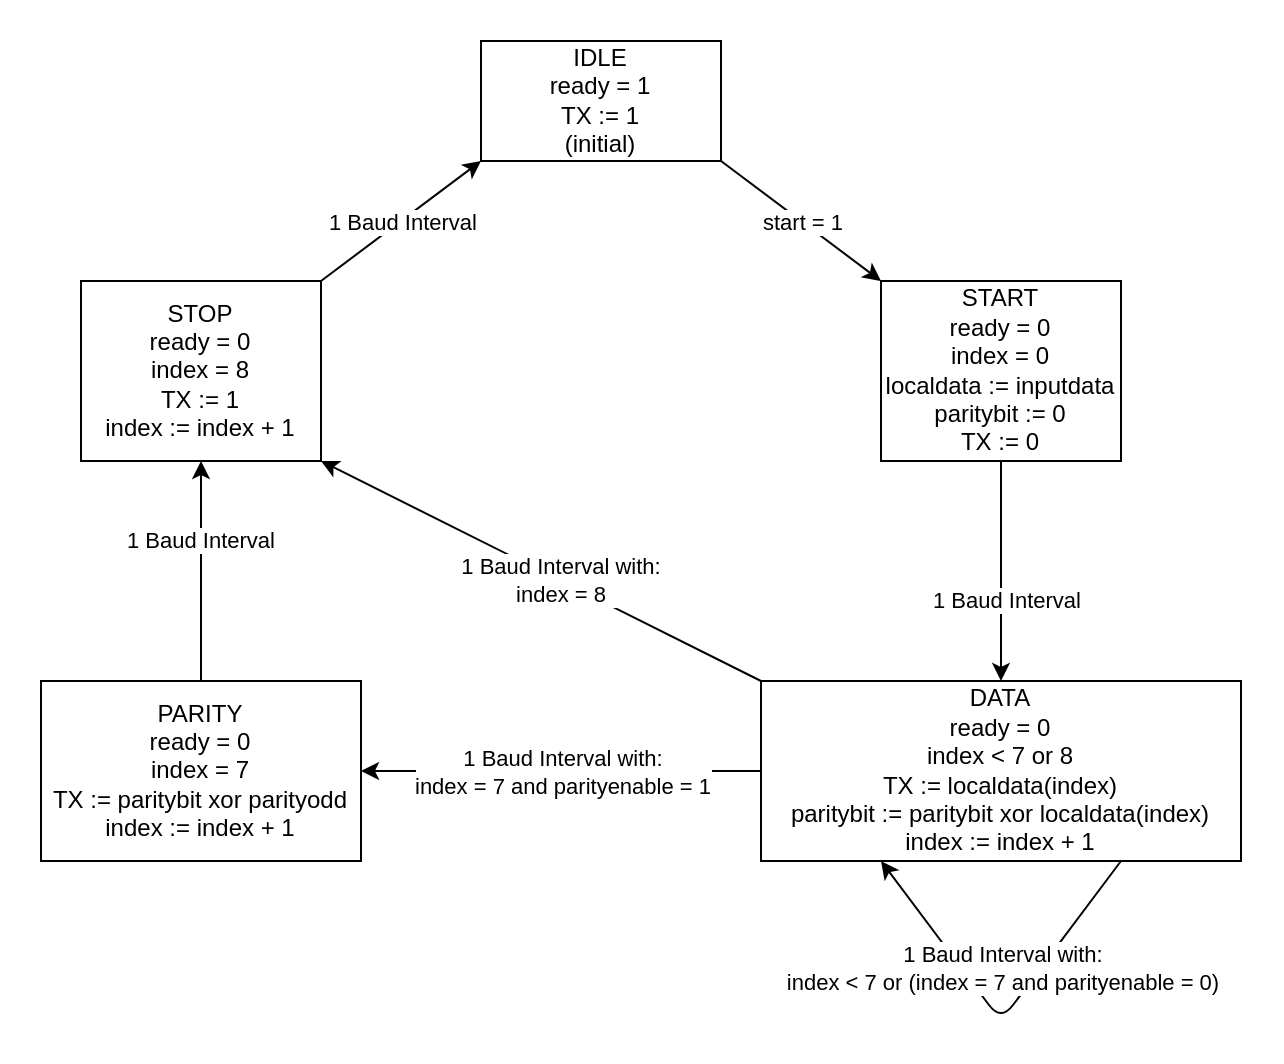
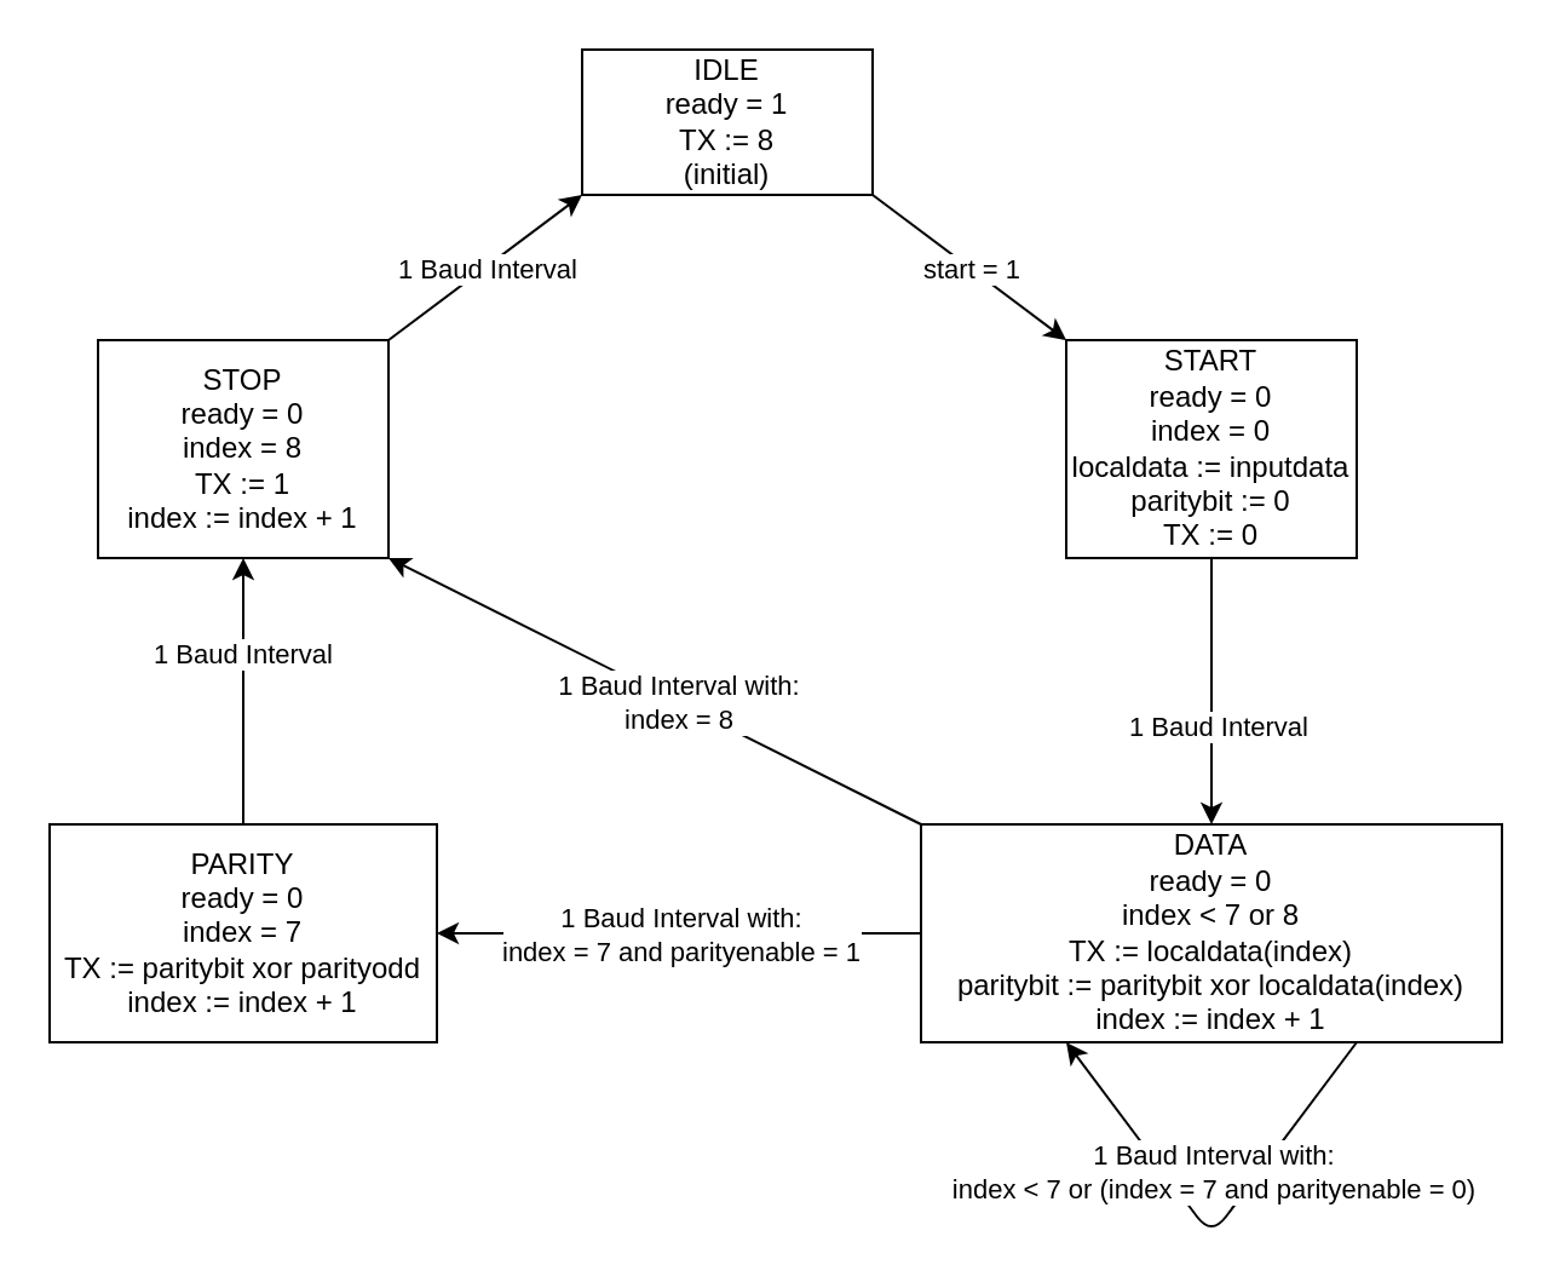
  <mxCell id="0" />
  <mxCell id="1" parent="0" />
- <mxCell id="2" value="IDLE&lt;br&gt;ready = 1&lt;br&gt;TX := 1&lt;br&gt;(initial)" style="rounded=0;whiteSpace=wrap;html=1;" vertex="1" parent="1"><mxGeometry x="240" y="20" width="120" height="60" as="geometry" /></mxCell>
+ <mxCell id="2" value="IDLE&lt;br&gt;ready = 1&lt;br&gt;TX := 8&lt;br&gt;(initial)" style="rounded=0;whiteSpace=wrap;html=1;" vertex="1" parent="1"><mxGeometry x="240" y="20" width="120" height="60" as="geometry" /></mxCell>
  <mxCell id="3" value="START&lt;br&gt;ready = 0&lt;br&gt;index = 0&lt;br&gt;localdata := inputdata&lt;br&gt;paritybit := 0&lt;br&gt;TX := 0" style="rounded=0;whiteSpace=wrap;html=1;" vertex="1" parent="1"><mxGeometry x="440" y="140" width="120" height="90" as="geometry" /></mxCell>
  <mxCell id="4" value="STOP&lt;br&gt;ready = 0&lt;br&gt;index = 8&lt;br&gt;TX := 1&lt;br&gt;index := index + 1" style="rounded=0;whiteSpace=wrap;html=1;" vertex="1" parent="1"><mxGeometry x="40" y="140" width="120" height="90" as="geometry" /></mxCell>
  <mxCell id="5" value="PARITY&lt;br&gt;ready = 0&lt;br&gt;index = 7&lt;br&gt;TX := paritybit xor parityodd&lt;br&gt;index := index + 1" style="rounded=0;whiteSpace=wrap;html=1;" vertex="1" parent="1"><mxGeometry x="20" y="340" width="160" height="90" as="geometry" /></mxCell>
  <mxCell id="6" value="DATA&lt;br&gt;ready = 0&lt;br&gt;index &amp;lt; 7 or 8&lt;br&gt;TX := localdata(index)&lt;br&gt;paritybit := paritybit xor localdata(index)&lt;br&gt;index := index + 1" style="rounded=0;whiteSpace=wrap;html=1;" vertex="1" parent="1"><mxGeometry x="380" y="340" width="240" height="90" as="geometry" /></mxCell>
  <mxCell id="7" value="" style="endArrow=classic;html=1;exitX=1;exitY=1;exitDx=0;exitDy=0;entryX=0;entryY=0;entryDx=0;entryDy=0;" edge="1" parent="1" source="2" target="3"><mxGeometry width="50" height="50" relative="1" as="geometry"><mxPoint x="240" y="250" as="sourcePoint" /><mxPoint x="290" y="200" as="targetPoint" /></mxGeometry></mxCell>
  <mxCell id="8" value="start = 1" style="edgeLabel;html=1;align=center;verticalAlign=middle;resizable=0;points=[];" vertex="1" connectable="0" parent="7"><mxGeometry x="0.384" y="-1" relative="1" as="geometry"><mxPoint x="-14.6" y="-12.2" as="offset" /></mxGeometry></mxCell>
  <mxCell id="9" value="" style="endArrow=classic;html=1;exitX=0.5;exitY=1;exitDx=0;exitDy=0;entryX=0.5;entryY=0;entryDx=0;entryDy=0;" edge="1" parent="1" source="3" target="6"><mxGeometry width="50" height="50" relative="1" as="geometry"><mxPoint x="240" y="250" as="sourcePoint" /><mxPoint x="290" y="200" as="targetPoint" /></mxGeometry></mxCell>
  <mxCell id="10" value="1 Baud Interval" style="edgeLabel;html=1;align=center;verticalAlign=middle;resizable=0;points=[];" vertex="1" connectable="0" parent="9"><mxGeometry x="0.255" y="2" relative="1" as="geometry"><mxPoint as="offset" /></mxGeometry></mxCell>
  <mxCell id="11" value="" style="endArrow=classic;html=1;exitX=0.75;exitY=1;exitDx=0;exitDy=0;entryX=0.25;entryY=1;entryDx=0;entryDy=0;edgeStyle=elbowEdgeStyle;" edge="1" parent="1" source="6" target="6"><mxGeometry width="50" height="50" relative="1" as="geometry"><mxPoint x="240" y="200" as="sourcePoint" /><mxPoint x="290" y="150" as="targetPoint" /><Array as="points"><mxPoint x="500" y="510" /></Array></mxGeometry></mxCell>
  <mxCell id="12" value="1 Baud Interval with:&lt;br&gt;index &amp;lt; 7 or (index = 7 and parityenable = 0)" style="edgeLabel;html=1;align=center;verticalAlign=middle;resizable=0;points=[];" vertex="1" connectable="0" parent="11"><mxGeometry x="-0.372" y="5" relative="1" as="geometry"><mxPoint x="-26.2" as="offset" /></mxGeometry></mxCell>
  <mxCell id="13" value="" style="endArrow=classic;html=1;entryX=1;entryY=0.5;entryDx=0;entryDy=0;exitX=0;exitY=0.5;exitDx=0;exitDy=0;" edge="1" parent="1" source="6" target="5"><mxGeometry width="50" height="50" relative="1" as="geometry"><mxPoint x="240" y="230" as="sourcePoint" /><mxPoint x="290" y="180" as="targetPoint" /></mxGeometry></mxCell>
  <mxCell id="14" value="1 Baud Interval with:&lt;br&gt;index = 7 and parityenable = 1" style="edgeLabel;html=1;align=center;verticalAlign=middle;resizable=0;points=[];" vertex="1" connectable="0" parent="13"><mxGeometry x="-0.21" y="-1" relative="1" as="geometry"><mxPoint x="-21" y="1" as="offset" /></mxGeometry></mxCell>
  <mxCell id="15" value="" style="endArrow=classic;html=1;entryX=1;entryY=1;entryDx=0;entryDy=0;exitX=0;exitY=0;exitDx=0;exitDy=0;" edge="1" parent="1" source="6" target="4"><mxGeometry width="50" height="50" relative="1" as="geometry"><mxPoint x="240" y="220" as="sourcePoint" /><mxPoint x="290" y="170" as="targetPoint" /></mxGeometry></mxCell>
  <mxCell id="16" value="1 Baud Interval with:&lt;br&gt;index = 8" style="edgeLabel;html=1;align=center;verticalAlign=middle;resizable=0;points=[];" vertex="1" connectable="0" parent="15"><mxGeometry x="-0.302" relative="1" as="geometry"><mxPoint x="-23.08" y="-11.54" as="offset" /></mxGeometry></mxCell>
  <mxCell id="17" value="" style="endArrow=classic;html=1;entryX=0.5;entryY=1;entryDx=0;entryDy=0;exitX=0.5;exitY=0;exitDx=0;exitDy=0;" edge="1" parent="1" source="5" target="4"><mxGeometry width="50" height="50" relative="1" as="geometry"><mxPoint x="240" y="210" as="sourcePoint" /><mxPoint x="290" y="160" as="targetPoint" /></mxGeometry></mxCell>
  <mxCell id="18" value="1 Baud Interval" style="edgeLabel;html=1;align=center;verticalAlign=middle;resizable=0;points=[];" vertex="1" connectable="0" parent="17"><mxGeometry x="0.291" y="1" relative="1" as="geometry"><mxPoint as="offset" /></mxGeometry></mxCell>
  <mxCell id="19" value="" style="endArrow=classic;html=1;entryX=0;entryY=1;entryDx=0;entryDy=0;exitX=1;exitY=0;exitDx=0;exitDy=0;" edge="1" parent="1" source="4" target="2"><mxGeometry width="50" height="50" relative="1" as="geometry"><mxPoint x="240" y="210" as="sourcePoint" /><mxPoint x="290" y="160" as="targetPoint" /></mxGeometry></mxCell>
  <mxCell id="20" value="1 Baud Interval" style="edgeLabel;html=1;align=center;verticalAlign=middle;resizable=0;points=[];" vertex="1" connectable="0" parent="19"><mxGeometry x="-0.348" y="-3" relative="1" as="geometry"><mxPoint x="11.8" y="-12.6" as="offset" /></mxGeometry></mxCell>
